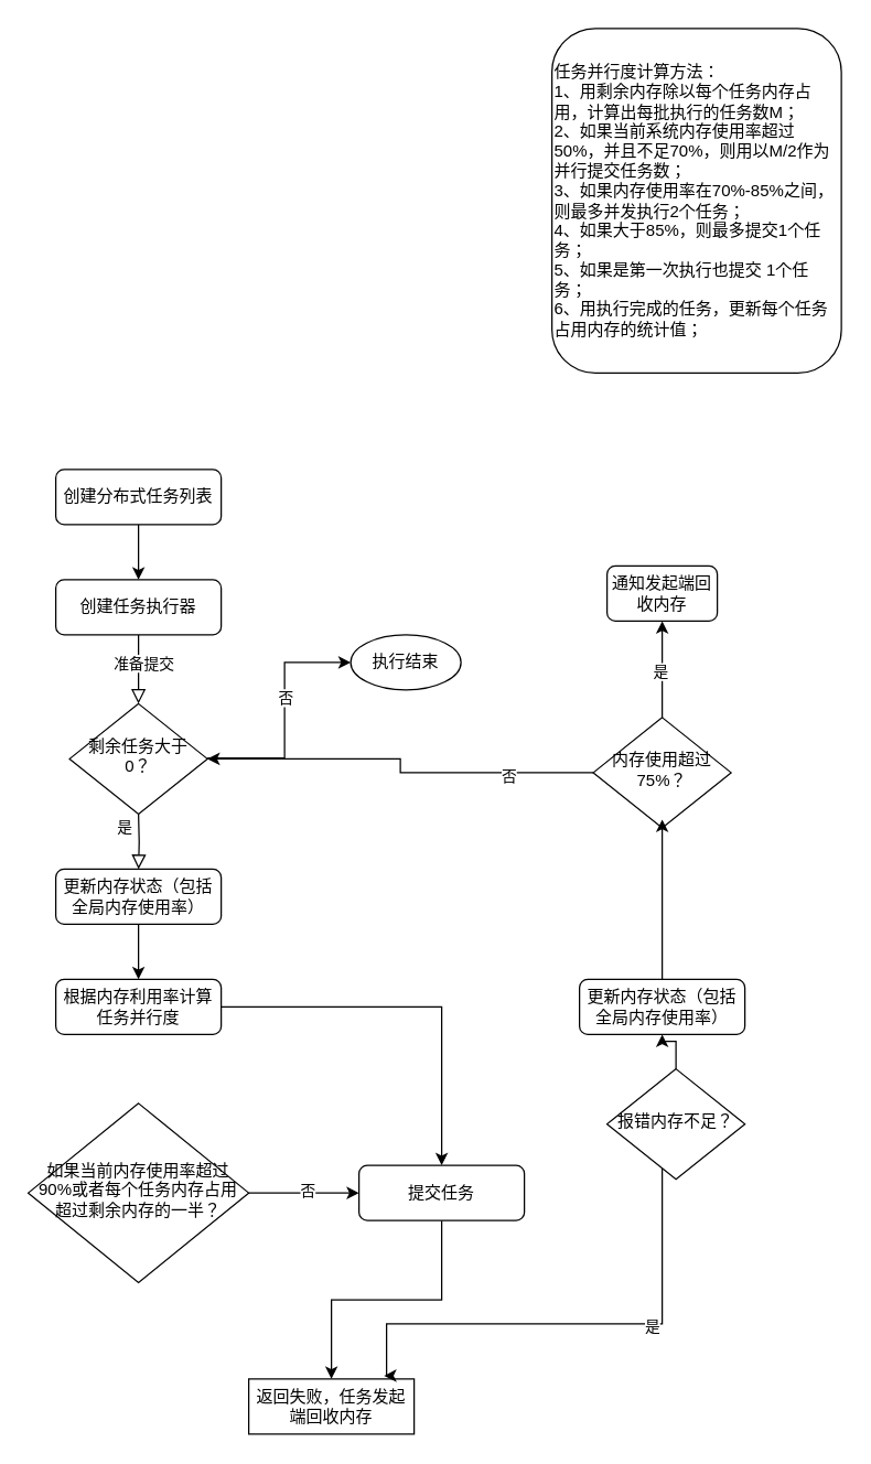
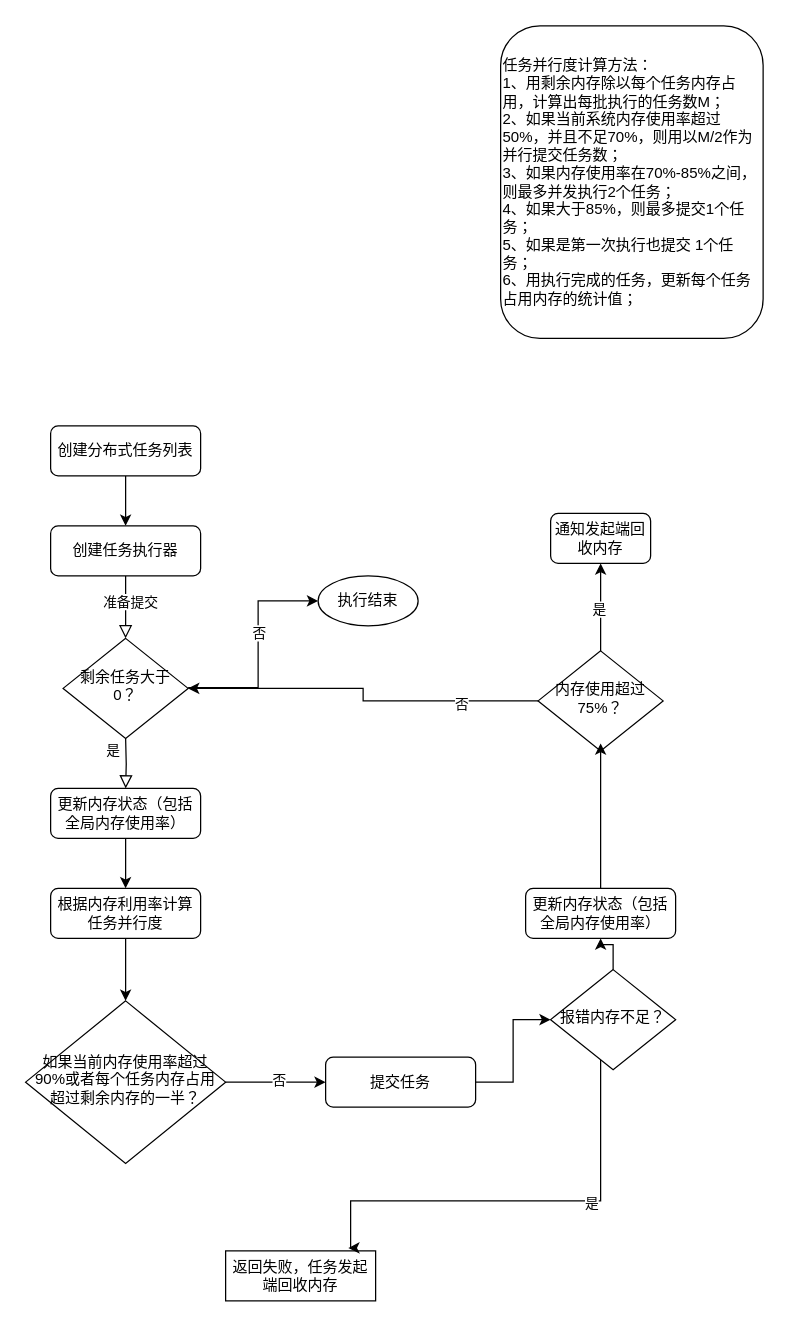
  <mxCell id="0" />
  <mxCell id="1" parent="0" />
  <mxCell id="2" value="" style="rounded=0;html=1;jettySize=auto;orthogonalLoop=1;fontSize=11;endArrow=block;endFill=0;endSize=8;strokeWidth=1;shadow=0;labelBackgroundColor=none;edgeStyle=orthogonalEdgeStyle;" parent="1" source="4" edge="1"><mxGeometry relative="1" as="geometry"><mxPoint x="100" y="510" as="targetPoint" /></mxGeometry></mxCell>
  <mxCell id="3" value="准备提交" style="edgeLabel;html=1;align=center;verticalAlign=middle;resizable=0;points=[];" vertex="1" connectable="0" parent="2"><mxGeometry x="-0.223" y="3" relative="1" as="geometry"><mxPoint as="offset" /></mxGeometry></mxCell>
  <mxCell id="4" value="创建任务执行器" style="rounded=1;whiteSpace=wrap;html=1;fontSize=12;glass=0;strokeWidth=1;shadow=0;" parent="1" vertex="1"><mxGeometry x="40" y="420" width="120" height="40" as="geometry" /></mxCell>
  <mxCell id="5" value="是" style="rounded=0;html=1;jettySize=auto;orthogonalLoop=1;fontSize=11;endArrow=block;endFill=0;endSize=8;strokeWidth=1;shadow=0;labelBackgroundColor=none;edgeStyle=orthogonalEdgeStyle;" parent="1" edge="1"><mxGeometry x="-0.536" y="-10" relative="1" as="geometry"><mxPoint as="offset" /><mxPoint x="100" y="590" as="sourcePoint" /><mxPoint x="100.029" y="630.023" as="targetPoint" /></mxGeometry></mxCell>
  <mxCell id="6" value="执行结束" style="ellipse;whiteSpace=wrap;html=1;fontSize=12;glass=0;strokeWidth=1;shadow=0;" parent="1" vertex="1"><mxGeometry x="254" y="460" width="80" height="40" as="geometry" /></mxCell>
  <mxCell id="7" value="返回失败，任务发起端回收内存" style="whiteSpace=wrap;html=1;fontSize=12;glass=0;strokeWidth=1;shadow=0;rounded=0;" parent="1" vertex="1"><mxGeometry x="180" y="1000" width="120" height="40" as="geometry" /></mxCell>
  <mxCell id="8" style="edgeStyle=orthogonalEdgeStyle;rounded=0;orthogonalLoop=1;jettySize=auto;html=1;exitX=0.5;exitY=1;exitDx=0;exitDy=0;entryX=0.5;entryY=0;entryDx=0;entryDy=0;" edge="1" parent="1" source="9" target="4"><mxGeometry relative="1" as="geometry" /></mxCell>
  <mxCell id="9" value="创建分布式任务列表" style="rounded=1;whiteSpace=wrap;html=1;fontSize=12;glass=0;strokeWidth=1;shadow=0;" vertex="1" parent="1"><mxGeometry x="40" width="120" height="40" as="geometry" y="340" /></mxCell>
  <mxCell id="10" style="edgeStyle=orthogonalEdgeStyle;rounded=0;orthogonalLoop=1;jettySize=auto;html=1;entryX=0;entryY=0.5;entryDx=0;entryDy=0;" edge="1" parent="1" target="6"><mxGeometry relative="1" as="geometry"><mxPoint x="150" y="549.43" as="sourcePoint" /><mxPoint x="260" y="549.43" as="targetPoint" /><Array as="points"><mxPoint x="206" y="549" /><mxPoint x="206" y="480" /></Array></mxGeometry></mxCell>
  <mxCell id="11" value="否" style="edgeLabel;html=1;align=center;verticalAlign=middle;resizable=0;points=[];" vertex="1" connectable="0" parent="10"><mxGeometry x="0.154" relative="1" as="geometry"><mxPoint as="offset" /></mxGeometry></mxCell>
  <mxCell id="12" value="剩余任务大于0？" style="rhombus;whiteSpace=wrap;html=1;shadow=0;fontFamily=Helvetica;fontSize=12;align=center;strokeWidth=1;spacing=6;spacingTop=-4;" vertex="1" parent="1"><mxGeometry x="50" y="510" width="100" height="80" as="geometry" /></mxCell>
  <mxCell id="13" style="edgeStyle=orthogonalEdgeStyle;rounded=0;orthogonalLoop=1;jettySize=auto;html=1;entryX=0.5;entryY=0;entryDx=0;entryDy=0;" edge="1" parent="1" source="14" target="16"><mxGeometry relative="1" as="geometry" /></mxCell>
  <mxCell id="14" value="更新内存状态（包括全局内存使用率）" style="rounded=1;whiteSpace=wrap;html=1;fontSize=12;glass=0;strokeWidth=1;shadow=0;" vertex="1" parent="1"><mxGeometry x="40" y="630" width="120" height="40" as="geometry" /></mxCell>
- <mxCell id="15" style="edgeStyle=orthogonalEdgeStyle;rounded=0;orthogonalLoop=1;jettySize=auto;html=1;" edge="1" parent="1" source="16" target="22"><mxGeometry relative="1" as="geometry" /></mxCell>
+ <mxCell id="15" style="edgeStyle=orthogonalEdgeStyle;rounded=0;orthogonalLoop=1;jettySize=auto;html=1;entryX=0.5;entryY=0;entryDx=0;entryDy=0;" edge="1" parent="1" source="16" target="20"><mxGeometry relative="1" as="geometry" /></mxCell>
  <mxCell id="16" value="根据内存利用率计算任务并行度" style="rounded=1;whiteSpace=wrap;html=1;fontSize=12;glass=0;strokeWidth=1;shadow=0;" vertex="1" parent="1"><mxGeometry x="40" y="710" width="120" height="40" as="geometry" /></mxCell>
  <mxCell id="17" value="&lt;div&gt;&lt;br&gt;&lt;/div&gt;&lt;div&gt;任务并行度计算方法：&lt;div&gt;1、用剩余内存除以每个任务内存占用，计算出每批执行的任务数M；&lt;/div&gt;&lt;div&gt;2、如果当前系统内存使用率超过50%，并且不足70%，则用以M/2作为并行提交任务数；&lt;/div&gt;&lt;div&gt;3、如果内存使用率在70%-85%之间，则最多并发执行2个任务；&lt;/div&gt;&lt;div&gt;4、如果大于85%，则最多提交1个任务；&lt;/div&gt;&lt;div&gt;5、如果是第一次执行也提交 1个任务；&lt;/div&gt;&lt;div&gt;6、用执行完成的任务，更新每个任务占用内存的统计值；&lt;/div&gt;&lt;div&gt;&lt;br&gt;&lt;/div&gt;&lt;/div&gt;" style="rounded=1;whiteSpace=wrap;html=1;fontSize=12;glass=0;strokeWidth=1;shadow=0;align=left;" vertex="1" parent="1"><mxGeometry x="400" y="20" width="210" height="250" as="geometry" /></mxCell>
  <mxCell id="18" style="edgeStyle=orthogonalEdgeStyle;rounded=0;orthogonalLoop=1;jettySize=auto;html=1;entryX=0;entryY=0.5;entryDx=0;entryDy=0;" edge="1" parent="1" source="20" target="22"><mxGeometry relative="1" as="geometry" /></mxCell>
  <mxCell id="19" value="否" style="edgeLabel;html=1;align=center;verticalAlign=middle;resizable=0;points=[];" vertex="1" connectable="0" parent="18"><mxGeometry x="0.054" y="2" relative="1" as="geometry"><mxPoint as="offset" /></mxGeometry></mxCell>
  <mxCell id="20" value="如果当前内存使用率超过90%或者每个任务内存占用超过剩余内存的一半？" style="rhombus;whiteSpace=wrap;html=1;shadow=0;fontFamily=Helvetica;fontSize=12;align=center;strokeWidth=1;spacing=6;spacingTop=-4;" vertex="1" parent="1"><mxGeometry x="20" y="800" width="160" height="130" as="geometry" /></mxCell>
- <mxCell id="21" style="edgeStyle=orthogonalEdgeStyle;rounded=0;orthogonalLoop=1;jettySize=auto;html=1;" edge="1" parent="1" source="22" target="7"><mxGeometry relative="1" as="geometry" /></mxCell>
+ <mxCell id="21" style="edgeStyle=orthogonalEdgeStyle;rounded=0;orthogonalLoop=1;jettySize=auto;html=1;entryX=0;entryY=0.5;entryDx=0;entryDy=0;" edge="1" parent="1" source="22" target="26"><mxGeometry relative="1" as="geometry" /></mxCell>
  <mxCell id="22" value="提交任务" style="rounded=1;whiteSpace=wrap;html=1;fontSize=12;glass=0;strokeWidth=1;shadow=0;" vertex="1" parent="1"><mxGeometry x="260" y="845" width="120" height="40" as="geometry" /></mxCell>
  <mxCell id="23" style="edgeStyle=orthogonalEdgeStyle;rounded=0;orthogonalLoop=1;jettySize=auto;html=1;entryX=0.818;entryY=-0.057;entryDx=0;entryDy=0;entryPerimeter=0;" edge="1" parent="1" source="26" target="7"><mxGeometry relative="1" as="geometry"><mxPoint x="280" y="990" as="targetPoint" /><Array as="points"><mxPoint x="480" y="960" /><mxPoint x="280" y="960" /><mxPoint x="280" y="998" /></Array></mxGeometry></mxCell>
  <mxCell id="24" value="是" style="edgeLabel;html=1;align=center;verticalAlign=middle;resizable=0;points=[];" vertex="1" connectable="0" parent="23"><mxGeometry x="-0.315" y="1" relative="1" as="geometry"><mxPoint as="offset" /></mxGeometry></mxCell>
  <mxCell id="25" style="edgeStyle=orthogonalEdgeStyle;rounded=0;orthogonalLoop=1;jettySize=auto;html=1;entryX=0.5;entryY=1;entryDx=0;entryDy=0;" edge="1" parent="1" source="26" target="27"><mxGeometry relative="1" as="geometry" /></mxCell>
  <mxCell id="26" value="报错内存不足？" style="rhombus;whiteSpace=wrap;html=1;shadow=0;fontFamily=Helvetica;fontSize=12;align=center;strokeWidth=1;spacing=6;spacingTop=-4;" vertex="1" parent="1"><mxGeometry x="440" y="775" width="100" height="80" as="geometry" /></mxCell>
  <mxCell id="27" value="更新内存状态（包括全局内存使用率）" style="rounded=1;whiteSpace=wrap;html=1;fontSize=12;glass=0;strokeWidth=1;shadow=0;" vertex="1" parent="1"><mxGeometry x="420" y="710" width="120" height="40" as="geometry" /></mxCell>
  <mxCell id="28" style="edgeStyle=orthogonalEdgeStyle;rounded=0;orthogonalLoop=1;jettySize=auto;html=1;entryX=0.5;entryY=1;entryDx=0;entryDy=0;" edge="1" parent="1" source="32" target="34"><mxGeometry relative="1" as="geometry" /></mxCell>
  <mxCell id="29" value="是" style="edgeLabel;html=1;align=center;verticalAlign=middle;resizable=0;points=[];" vertex="1" connectable="0" parent="28"><mxGeometry x="-0.041" y="2" relative="1" as="geometry"><mxPoint as="offset" /></mxGeometry></mxCell>
  <mxCell id="30" style="edgeStyle=orthogonalEdgeStyle;rounded=0;orthogonalLoop=1;jettySize=auto;html=1;" edge="1" parent="1" source="32" target="12"><mxGeometry relative="1" as="geometry" /></mxCell>
  <mxCell id="31" value="否" style="edgeLabel;html=1;align=center;verticalAlign=middle;resizable=0;points=[];" vertex="1" connectable="0" parent="30"><mxGeometry x="-0.575" y="2" relative="1" as="geometry"><mxPoint as="offset" /></mxGeometry></mxCell>
  <mxCell id="32" value="内存使用超过75%？" style="rhombus;whiteSpace=wrap;html=1;shadow=0;fontFamily=Helvetica;fontSize=12;align=center;strokeWidth=1;spacing=6;spacingTop=-4;" vertex="1" parent="1"><mxGeometry x="430" y="520" width="100" height="80" as="geometry" /></mxCell>
  <mxCell id="33" style="edgeStyle=orthogonalEdgeStyle;rounded=0;orthogonalLoop=1;jettySize=auto;html=1;" edge="1" parent="1" source="27"><mxGeometry relative="1" as="geometry"><mxPoint x="480" y="594" as="targetPoint" /></mxGeometry></mxCell>
  <mxCell id="34" value="通知发起端回收内存" style="rounded=1;whiteSpace=wrap;html=1;fontSize=12;glass=0;strokeWidth=1;shadow=0;" vertex="1" parent="1"><mxGeometry x="440" y="410" width="80" height="40" as="geometry" /></mxCell>
